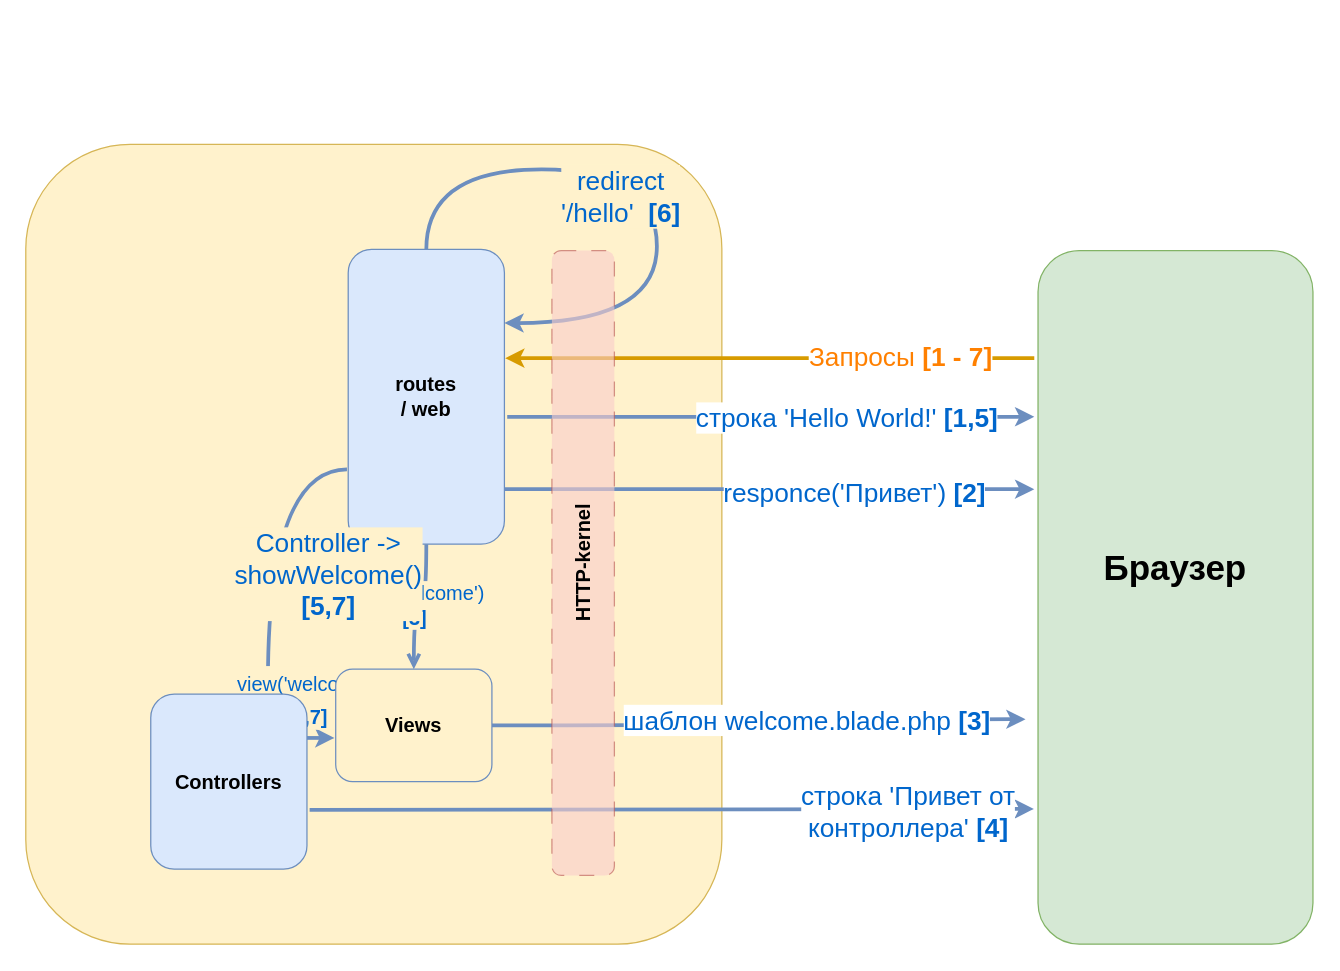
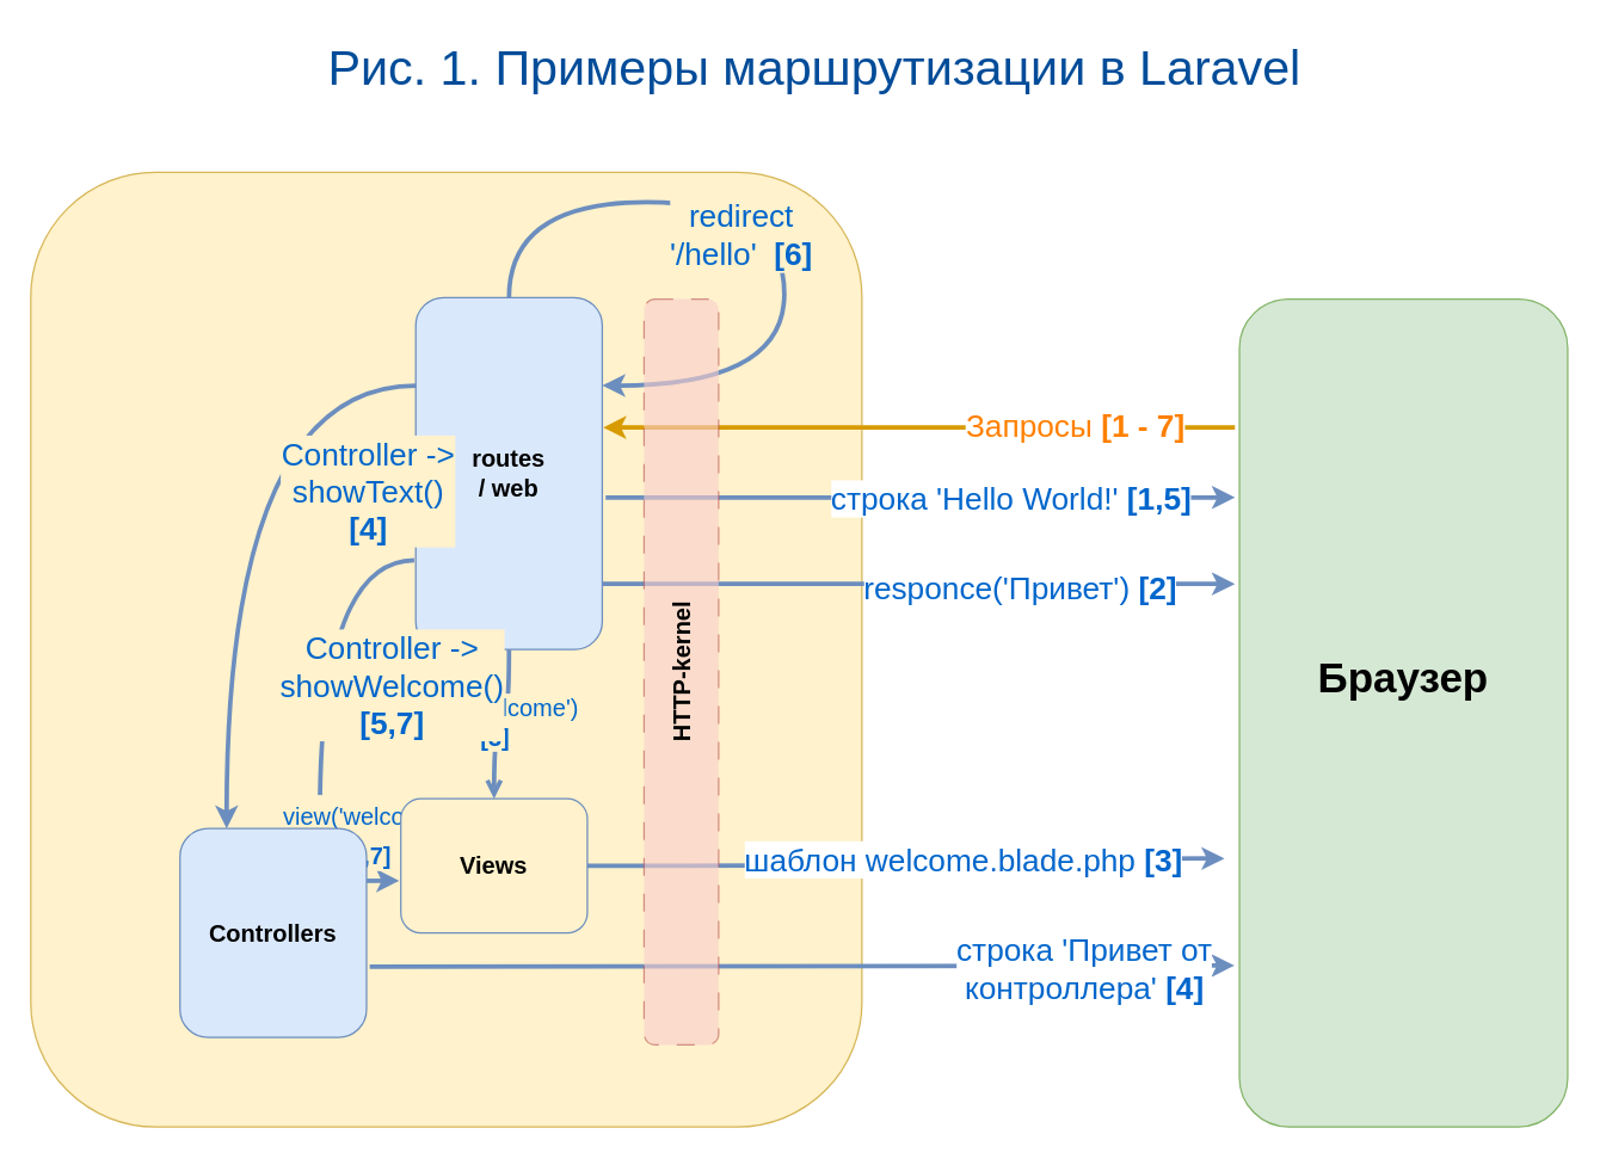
  <mxCell id="0" />
  <mxCell id="1" parent="0" />
  <mxCell id="2" value="" style="rounded=1;whiteSpace=wrap;html=1;fillColor=#fff2cc;strokeColor=#d6b656;" parent="1" vertex="1"><mxGeometry x="20" y="115" width="557" height="640" as="geometry" /></mxCell>
  <mxCell id="3" style="edgeStyle=orthogonalEdgeStyle;rounded=0;orthogonalLoop=1;jettySize=auto;html=1;curved=1;strokeWidth=3;fillColor=#ffe6cc;strokeColor=#d79b00;entryX=1.005;entryY=0.369;entryDx=0;entryDy=0;entryPerimeter=0;" parent="1" target="7" edge="1"><mxGeometry relative="1" as="geometry"><mxPoint x="827" y="286" as="sourcePoint" /><mxPoint x="480" y="269" as="targetPoint" /></mxGeometry></mxCell>
  <mxCell id="4" value="Запросы &lt;b&gt;[1 - 7]&lt;/b&gt;" style="edgeLabel;html=1;align=center;verticalAlign=middle;resizable=0;points=[];fontSize=21;fontColor=#FF8000;" parent="3" vertex="1" connectable="0"><mxGeometry x="0.107" y="-2" relative="1" as="geometry"><mxPoint x="127" as="offset" /></mxGeometry></mxCell>
  <mxCell id="5" value="" style="rounded=1;whiteSpace=wrap;html=1;fillColor=#d5e8d4;strokeColor=#82b366;" parent="1" vertex="1"><mxGeometry x="830" y="200" width="220" height="555" as="geometry" /></mxCell>
  <mxCell id="6" value="Браузер" style="text;html=1;strokeColor=none;fillColor=none;align=center;verticalAlign=middle;whiteSpace=wrap;rounded=0;fontSize=28;fontStyle=1" parent="1" vertex="1"><mxGeometry x="875" y="439" width="130" height="30" as="geometry" /></mxCell>
  <mxCell id="7" value="routes &lt;br&gt;/ web" style="rounded=1;whiteSpace=wrap;html=1;fillColor=#dae8fc;strokeColor=#6c8ebf;fontSize=16;fontStyle=1" parent="1" vertex="1"><mxGeometry x="278" y="199" width="125" height="236" as="geometry" /></mxCell>
  <mxCell id="8" style="edgeStyle=orthogonalEdgeStyle;rounded=0;orthogonalLoop=1;jettySize=auto;html=1;curved=1;strokeWidth=3;fillColor=#dae8fc;strokeColor=#6c8ebf;exitX=1.018;exitY=0.568;exitDx=0;exitDy=0;exitPerimeter=0;" parent="1" source="7" edge="1"><mxGeometry relative="1" as="geometry"><mxPoint x="480" y="319" as="sourcePoint" /><mxPoint x="827" y="333" as="targetPoint" /></mxGeometry></mxCell>
  <mxCell id="9" value="строка 'Hello World!' &lt;b&gt;[1,5]&lt;/b&gt;" style="edgeLabel;html=1;align=center;verticalAlign=middle;resizable=0;points=[];fontSize=21;fontColor=#0066CC;labelBorderColor=none;" parent="8" vertex="1" connectable="0"><mxGeometry x="0.107" y="-2" relative="1" as="geometry"><mxPoint x="38" y="-2" as="offset" /></mxGeometry></mxCell>
  <mxCell id="10" style="edgeStyle=orthogonalEdgeStyle;rounded=0;orthogonalLoop=1;jettySize=auto;html=1;curved=1;strokeWidth=3;fillColor=#dae8fc;strokeColor=#6c8ebf;exitX=1.002;exitY=0.813;exitDx=0;exitDy=0;exitPerimeter=0;" parent="1" source="7" edge="1"><mxGeometry relative="1" as="geometry"><mxPoint x="490" y="370" as="sourcePoint" /><mxPoint x="827" y="391" as="targetPoint" /></mxGeometry></mxCell>
  <mxCell id="11" value="responce('Привет') &lt;b&gt;[2]&lt;/b&gt;" style="edgeLabel;html=1;align=center;verticalAlign=middle;resizable=0;points=[];fontSize=21;fontColor=#0066CC;" parent="10" vertex="1" connectable="0"><mxGeometry x="0.107" y="-2" relative="1" as="geometry"><mxPoint x="45" as="offset" /></mxGeometry></mxCell>
  <mxCell id="12" style="edgeStyle=orthogonalEdgeStyle;rounded=0;orthogonalLoop=1;jettySize=auto;html=1;curved=1;strokeWidth=3;fillColor=#dae8fc;strokeColor=#6c8ebf;exitX=0.5;exitY=1;exitDx=0;exitDy=0;endArrow=open;" parent="1" source="7" target="29" edge="1"><mxGeometry relative="1" as="geometry"><mxPoint x="406" y="507" as="sourcePoint" /><mxPoint x="748" y="504" as="targetPoint" /></mxGeometry></mxCell>
  <mxCell id="13" value="view('welcome') &lt;br style=&quot;font-size: 16px;&quot;&gt;&lt;b style=&quot;font-size: 16px;&quot;&gt;[3]&lt;/b&gt;" style="edgeLabel;html=1;align=center;verticalAlign=middle;resizable=0;points=[];fontSize=16;fontColor=#0066CC;labelBackgroundColor=#FFF2CC;" parent="12" vertex="1" connectable="0"><mxGeometry x="0.107" y="-2" relative="1" as="geometry"><mxPoint x="2" y="-3" as="offset" /></mxGeometry></mxCell>
  <mxCell id="14" style="edgeStyle=orthogonalEdgeStyle;rounded=0;orthogonalLoop=1;jettySize=auto;html=1;curved=1;strokeWidth=3;fillColor=#dae8fc;strokeColor=#6c8ebf;exitX=1;exitY=0.5;exitDx=0;exitDy=0;" parent="1" source="29" edge="1"><mxGeometry relative="1" as="geometry"><mxPoint x="480" y="703" as="sourcePoint" /><mxPoint x="820" y="575" as="targetPoint" /></mxGeometry></mxCell>
  <mxCell id="15" value="шаблон welcome.blade.php&amp;nbsp;&lt;b&gt;[3]&lt;/b&gt;" style="edgeLabel;html=1;align=center;verticalAlign=middle;resizable=0;points=[];fontSize=21;fontColor=#0066CC;" parent="14" vertex="1" connectable="0"><mxGeometry x="0.107" y="-2" relative="1" as="geometry"><mxPoint x="17" y="-2" as="offset" /></mxGeometry></mxCell>
  <mxCell id="16" style="edgeStyle=orthogonalEdgeStyle;rounded=0;orthogonalLoop=1;jettySize=auto;html=1;curved=1;strokeWidth=3;fillColor=#dae8fc;strokeColor=#6c8ebf;entryX=-0.015;entryY=0.805;entryDx=0;entryDy=0;exitX=1.017;exitY=0.661;exitDx=0;exitDy=0;exitPerimeter=0;entryPerimeter=0;" parent="1" source="28" target="5" edge="1"><mxGeometry relative="1" as="geometry"><mxPoint x="332" y="705" as="sourcePoint" /><mxPoint x="677" y="660" as="targetPoint" /></mxGeometry></mxCell>
  <mxCell id="17" value="строка 'Привет от &lt;br&gt;контроллера'&amp;nbsp;&lt;b&gt;[4]&lt;/b&gt;" style="edgeLabel;html=1;align=center;verticalAlign=middle;resizable=0;points=[];fontSize=21;fontColor=#0066CC;" parent="16" vertex="1" connectable="0"><mxGeometry x="0.107" y="-2" relative="1" as="geometry"><mxPoint x="158" as="offset" /></mxGeometry></mxCell>
  <mxCell id="18" style="edgeStyle=orthogonalEdgeStyle;rounded=0;orthogonalLoop=1;jettySize=auto;html=1;curved=1;strokeWidth=3;fillColor=#dae8fc;strokeColor=#6c8ebf;entryX=1;entryY=0.25;entryDx=0;entryDy=0;exitX=0.5;exitY=0;exitDx=0;exitDy=0;" parent="1" source="7" target="7" edge="1"><mxGeometry relative="1" as="geometry"><mxPoint x="358" y="133" as="sourcePoint" /><mxPoint x="698" y="129" as="targetPoint" /><Array as="points"><mxPoint x="341" y="135" /><mxPoint x="525" y="135" /><mxPoint x="525" y="258" /></Array></mxGeometry></mxCell>
  <mxCell id="19" value="redirect&lt;br&gt;'/hello'&amp;nbsp;&amp;nbsp;&lt;b&gt;[6]&lt;/b&gt;" style="edgeLabel;html=1;align=center;verticalAlign=middle;resizable=0;points=[];fontSize=21;fontColor=#0066CC;labelBorderColor=none;labelBackgroundColor=#FFF2CC;" parent="18" vertex="1" connectable="0"><mxGeometry x="0.107" y="-2" relative="1" as="geometry"><mxPoint x="-28" y="-3" as="offset" /></mxGeometry></mxCell>
- <mxCell id="20" value="HTTP-kernel" style="rounded=1;whiteSpace=wrap;html=1;horizontal=0;fontStyle=1;fontSize=16;fillColor=#f8cecc;strokeColor=#b85450;dashed=1;dashPattern=12 12;opacity=60;" vertex="1" parent="1"><mxGeometry x="441" y="200" width="50" height="500" as="geometry" /></mxCell>
+ <mxCell id="20" value="HTTP-kernel" style="rounded=1;whiteSpace=wrap;html=1;horizontal=0;fontStyle=1;fontSize=16;fillColor=#f8cecc;strokeColor=#b85450;dashed=1;dashPattern=12 12;opacity=60;" vertex="1" parent="1"><mxGeometry x="431" y="200" width="50" height="500" as="geometry" /></mxCell>
+ <mxCell id="21" value="&lt;font style=&quot;font-size: 33px;&quot;&gt;Рис. 1. Примеры маршрутизации в Laravel&lt;/font&gt;" style="text;html=1;align=center;verticalAlign=middle;resizable=0;points=[];autosize=1;strokeColor=none;fillColor=none;fontColor=#004C99;" vertex="1" parent="1"><mxGeometry x="205" y="20" width="680" height="50" as="geometry" /></mxCell>
  <mxCell id="22" style="edgeStyle=orthogonalEdgeStyle;rounded=0;orthogonalLoop=1;jettySize=auto;html=1;curved=1;strokeWidth=3;fillColor=#dae8fc;strokeColor=#6c8ebf;entryX=0.75;entryY=0;entryDx=0;entryDy=0;" edge="1" parent="1" target="28"><mxGeometry relative="1" as="geometry"><mxPoint x="277" y="375" as="sourcePoint" /><mxPoint x="66" y="642" as="targetPoint" /></mxGeometry></mxCell>
  <mxCell id="23" value="Controller -&amp;gt;&lt;br&gt;showWelcome()&lt;br&gt;&lt;b&gt;[5,7]&lt;/b&gt;" style="edgeLabel;html=1;align=center;verticalAlign=middle;resizable=0;points=[];fontSize=21;fontColor=#0066CC;labelBackgroundColor=#FFF2CC;" vertex="1" connectable="0" parent="22"><mxGeometry x="0.107" y="-2" relative="1" as="geometry"><mxPoint x="50" y="12" as="offset" /></mxGeometry></mxCell>
+ <mxCell id="24" style="edgeStyle=orthogonalEdgeStyle;rounded=0;orthogonalLoop=1;jettySize=auto;html=1;curved=1;strokeWidth=3;fillColor=#dae8fc;strokeColor=#6c8ebf;exitX=0;exitY=0.25;exitDx=0;exitDy=0;entryX=0.25;entryY=0;entryDx=0;entryDy=0;" parent="1" source="7" target="28" edge="1"><mxGeometry relative="1" as="geometry"><mxPoint x="213" y="380" as="sourcePoint" /><mxPoint x="213" y="520" as="targetPoint" /></mxGeometry></mxCell>
+ <mxCell id="25" value="Controller -&amp;gt;&lt;br&gt;showText()&lt;br&gt;&lt;b&gt;[4]&lt;/b&gt;" style="edgeLabel;html=1;align=center;verticalAlign=middle;resizable=0;points=[];fontSize=21;fontColor=#0066CC;labelBackgroundColor=#FFF2CC;" parent="24" vertex="1" connectable="0"><mxGeometry x="0.107" y="-2" relative="1" as="geometry"><mxPoint x="96" y="-38" as="offset" /></mxGeometry></mxCell>
  <mxCell id="26" style="edgeStyle=orthogonalEdgeStyle;rounded=0;orthogonalLoop=1;jettySize=auto;html=1;curved=1;strokeWidth=3;fillColor=#dae8fc;strokeColor=#6c8ebf;exitX=1;exitY=0.25;exitDx=0;exitDy=0;entryX=-0.008;entryY=0.62;entryDx=0;entryDy=0;entryPerimeter=0;" edge="1" parent="1" source="28" target="29"><mxGeometry relative="1" as="geometry"><mxPoint x="13" y="701" as="sourcePoint" /><mxPoint x="267" y="585" as="targetPoint" /></mxGeometry></mxCell>
  <mxCell id="27" value="&lt;font style=&quot;font-size: 16px;&quot;&gt;view('welcome')&lt;br style=&quot;border-color: var(--border-color);&quot;&gt;&lt;b style=&quot;border-color: var(--border-color);&quot;&gt;[5,7]&lt;/b&gt;&lt;/font&gt;" style="edgeLabel;html=1;align=center;verticalAlign=middle;resizable=0;points=[];fontSize=21;fontColor=#0066CC;labelBackgroundColor=#FFF2CC;" vertex="1" connectable="0" parent="26"><mxGeometry x="0.107" y="-2" relative="1" as="geometry"><mxPoint x="-14" y="-35" as="offset" /></mxGeometry></mxCell>
  <mxCell id="28" value="Controllers" style="rounded=1;whiteSpace=wrap;html=1;fillColor=#dae8fc;strokeColor=#6c8ebf;fontSize=16;fontStyle=1" parent="1" vertex="1"><mxGeometry x="120" y="555" width="125" height="140" as="geometry" /></mxCell>
  <mxCell id="29" value="Views" style="rounded=1;whiteSpace=wrap;html=1;fillColor=#fff2cc;strokeColor=#6c8ebf;fontSize=16;fontStyle=1;" parent="1" vertex="1"><mxGeometry x="268" y="535" width="125" height="90" as="geometry" /></mxCell>
